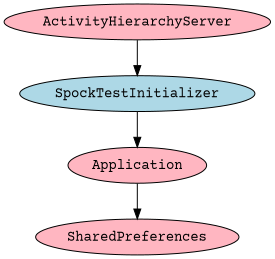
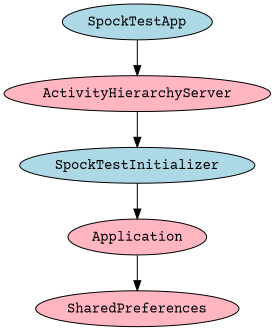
  digraph {
    concentrate=true
    fontname="Courier Prime"
    node [fillcolor=lightpink fontname="Courier Prime" style=filled]
    edge [fontname="Courier Prime"]
    Application
    SharedPreferences
+   SpockTestApp [fillcolor=lightblue]
    ActivityHierarchyServer
    SpockTestInitializer [fillcolor=lightblue]
    Application -> SharedPreferences
+   SpockTestApp -> ActivityHierarchyServer
    ActivityHierarchyServer -> SpockTestInitializer
    SpockTestInitializer -> Application
  }
